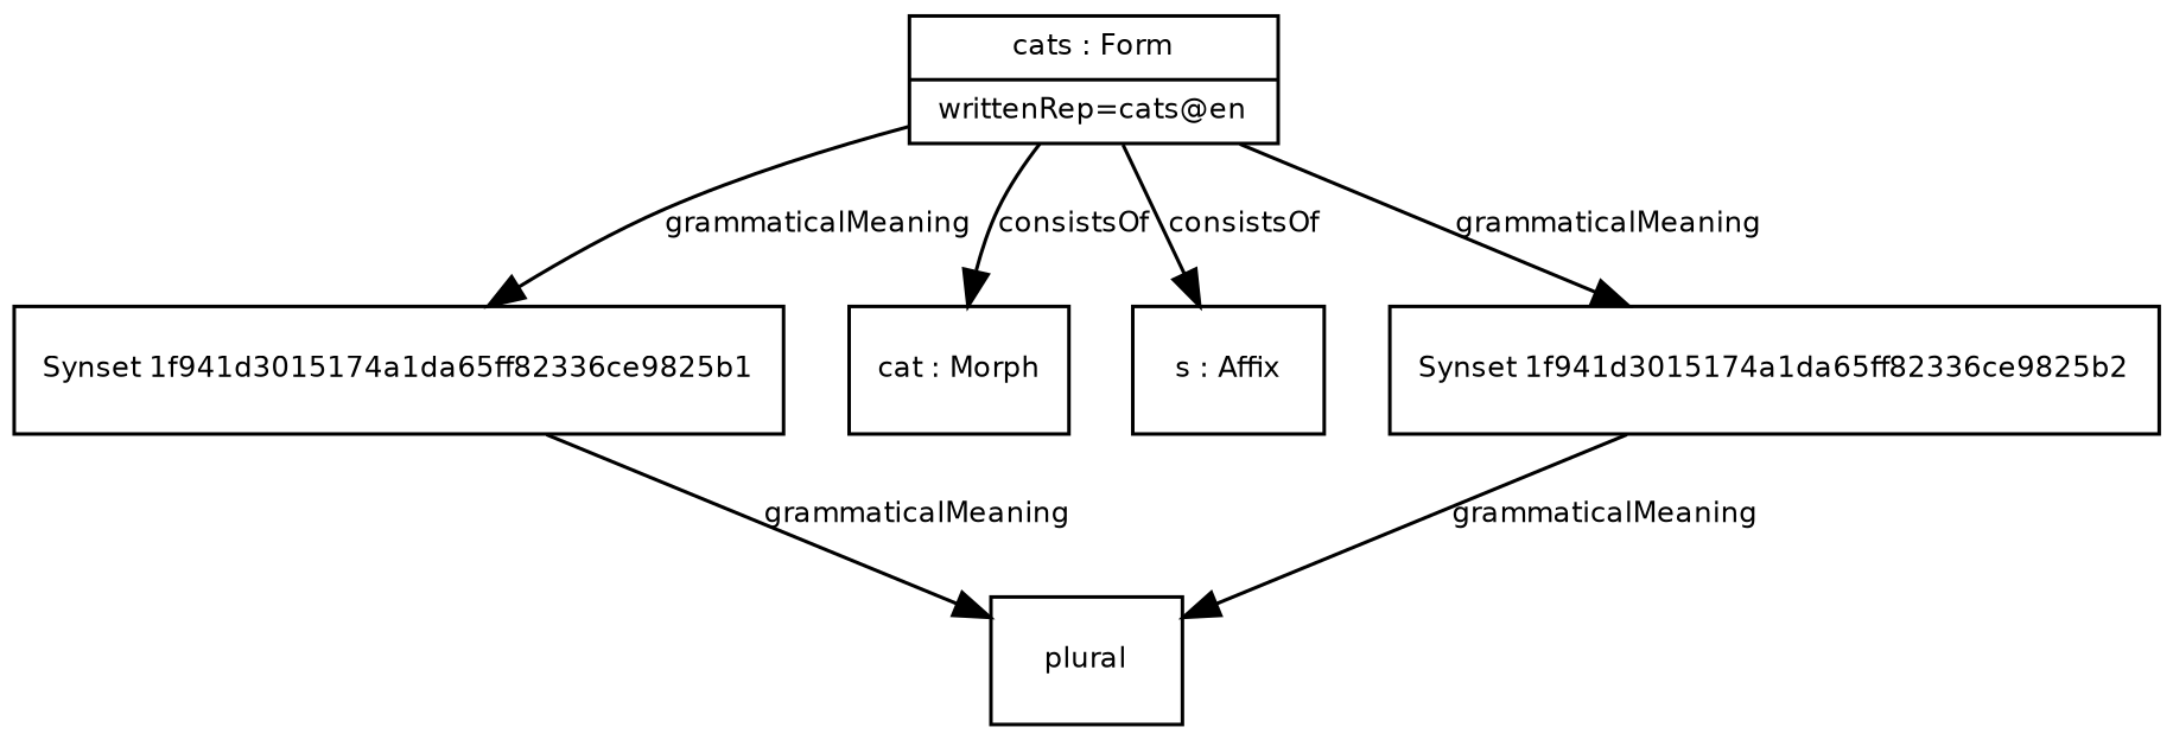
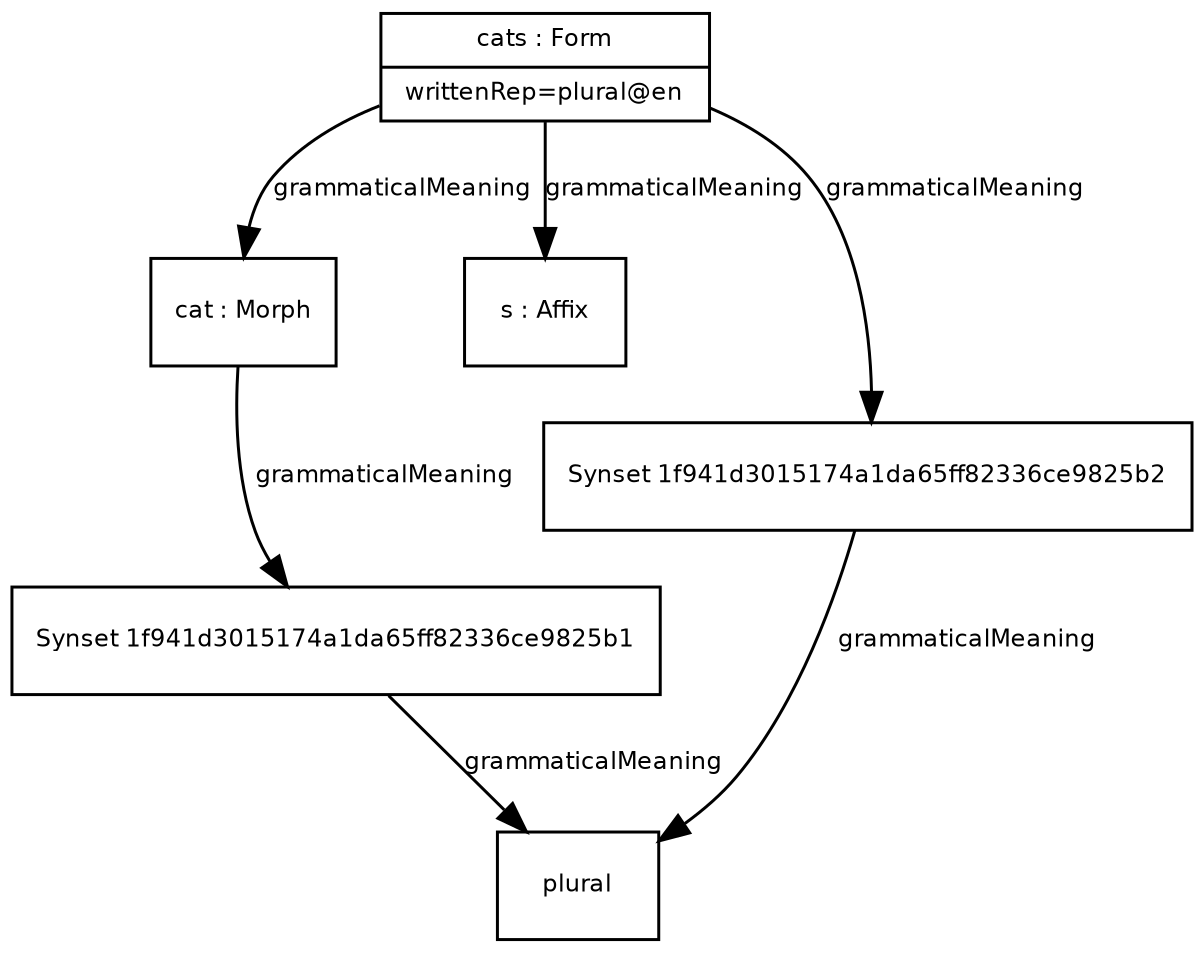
  digraph {
    fontname="Bitstream Vera Sans"
    fontsize=8
    node [fontname="Bitstream Vera Sans" fontsize=8 shape=record]
    edge [fontname="Bitstream Vera Sans" fontsize=8]
    n1 [label="{plural}"]
    n2 [label="{Synset 1f941d3015174a1da65ff82336ce9825b1}"]
-   n3 [label="{cats : Form|writtenRep=cats@en}"]
+   n3 [label="{cats : Form|writtenRep=plural@en}"]
    n4 [label="{cat : Morph}"]
    n5 [label="{s : Affix}"]
    n6 [label="{Synset 1f941d3015174a1da65ff82336ce9825b2}"]
    n2 -> n1 [label=grammaticalMeaning]
-   n3 -> n2 [label=grammaticalMeaning]
-   n3 -> n4 [label=consistsOf]
-   n3 -> n5 [label=consistsOf]
+   n4 -> n2 [label=grammaticalMeaning]
+   n3 -> n4 [label=grammaticalMeaning]
+   n3 -> n5 [label=grammaticalMeaning]
    n3 -> n6 [label=grammaticalMeaning]
    n6 -> n1 [label=grammaticalMeaning]
  }
